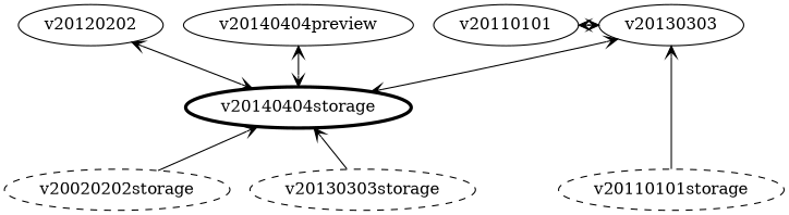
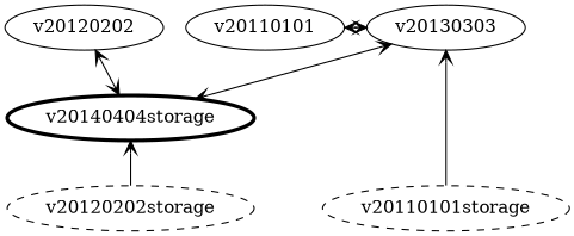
  graph {
    node [group=api shape=ellipse]
    edge [arrowhead=vee arrowtail=vee dir=both]
    v20110101storage [group=storage penwidth=1 rankType=min style=dashed]
-   v20120202storage [group=storage penwidth=1 rankType=min style=dashed label=v20020202storage]
-   v20130303storage [group=storage penwidth=1 rankType=min style=dashed]
+   v20120202storage [group=storage penwidth=1 rankType=min style=dashed]
    v20110101
    v20120202
    v20130303
-   v20140404preview
    v20140404storage [penwidth=3 group=""]
    subgraph sub_1 {
      label="Storage Versions"
      labelloc=b
      rank=same
      v20110101storage
      v20120202storage
-     v20130303storage
    }
    subgraph sub_2 {
      label="API Versions"
      labelloc=t
      rank=same
      v20110101
      v20120202
      v20130303
-     v20140404preview
    }
    v20110101 -- v20130303
    v20120202 -- v20140404storage
    v20130303 -- v20110101storage [dir=back]
    v20130303 -- v20140404storage
-   v20140404preview -- v20140404storage
    v20140404storage -- v20120202storage [dir=back]
-   v20140404storage -- v20130303storage [dir=back]
  }
